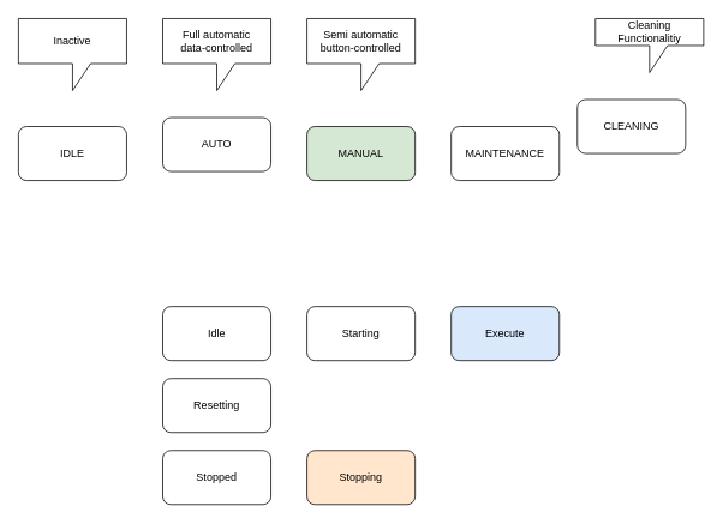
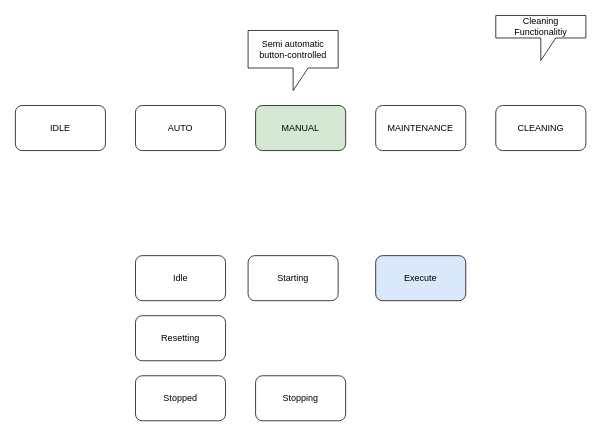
  <mxCell id="0" />
  <mxCell id="1" parent="0" />
  <mxCell id="2" value="IDLE" style="rounded=1;whiteSpace=wrap;html=1;" vertex="1" parent="1"><mxGeometry x="20" y="140" width="120" height="60" as="geometry" /></mxCell>
  <mxCell id="3" value="MANUAL" style="rounded=1;whiteSpace=wrap;html=1;fillColor=#d5e8d4;" vertex="1" parent="1"><mxGeometry x="340" y="140" width="120" height="60" as="geometry" /></mxCell>
- <mxCell id="4" value="AUTO" style="rounded=1;whiteSpace=wrap;html=1;" vertex="1" parent="1"><mxGeometry x="180" y="130" width="120" height="60" as="geometry" /></mxCell>
+ <mxCell id="4" value="AUTO" style="rounded=1;whiteSpace=wrap;html=1;" vertex="1" parent="1"><mxGeometry x="180" y="140" width="120" height="60" as="geometry" /></mxCell>
  <mxCell id="5" value="MAINTENANCE" style="rounded=1;whiteSpace=wrap;html=1;" vertex="1" parent="1"><mxGeometry x="500" y="140" width="120" height="60" as="geometry" /></mxCell>
- <mxCell id="6" value="CLEANING" style="rounded=1;whiteSpace=wrap;html=1;" vertex="1" parent="1"><mxGeometry x="640" y="110" width="120" height="60" as="geometry" /></mxCell>
+ <mxCell id="6" value="CLEANING" style="rounded=1;whiteSpace=wrap;html=1;" vertex="1" parent="1"><mxGeometry x="660" y="140" width="120" height="60" as="geometry" /></mxCell>
  <mxCell id="7" value="Stopped" style="rounded=1;whiteSpace=wrap;html=1;" vertex="1" parent="1"><mxGeometry x="180" y="500" width="120" height="60" as="geometry" /></mxCell>
- <mxCell id="8" value="Stopping" style="rounded=1;whiteSpace=wrap;html=1;fillColor=#ffe6cc;" vertex="1" parent="1"><mxGeometry x="340" y="500" width="120" height="60" as="geometry" /></mxCell>
+ <mxCell id="8" value="Stopping" style="rounded=1;whiteSpace=wrap;html=1;" vertex="1" parent="1"><mxGeometry x="340" y="500" width="120" height="60" as="geometry" /></mxCell>
  <mxCell id="9" value="Idle" style="rounded=1;whiteSpace=wrap;html=1;" vertex="1" parent="1"><mxGeometry x="180" y="340" width="120" height="60" as="geometry" /></mxCell>
- <mxCell id="10" value="Starting" style="rounded=1;whiteSpace=wrap;html=1;" vertex="1" parent="1"><mxGeometry x="340" y="340" width="120" height="60" as="geometry" /></mxCell>
+ <mxCell id="10" value="Starting" style="rounded=1;whiteSpace=wrap;html=1;" vertex="1" parent="1"><mxGeometry x="330" y="340" width="120" height="60" as="geometry" /></mxCell>
  <mxCell id="11" value="Execute" style="rounded=1;whiteSpace=wrap;html=1;fillColor=#dae8fc;" vertex="1" parent="1"><mxGeometry x="500" y="340" width="120" height="60" as="geometry" /></mxCell>
  <mxCell id="12" value="Resetting" style="rounded=1;whiteSpace=wrap;html=1;" vertex="1" parent="1"><mxGeometry x="180" y="420" width="120" height="60" as="geometry" /></mxCell>
- <mxCell id="13" value="Inactive" style="shape=callout;whiteSpace=wrap;html=1;perimeter=calloutPerimeter;" vertex="1" parent="1"><mxGeometry x="20" y="20" width="120" height="80" as="geometry" /></mxCell>
- <mxCell id="14" value="Full automatic&lt;div&gt;data-controlled&lt;/div&gt;" style="shape=callout;whiteSpace=wrap;html=1;perimeter=calloutPerimeter;" vertex="1" parent="1"><mxGeometry x="180" y="20" width="120" height="80" as="geometry" /></mxCell>
- <mxCell id="15" value="Semi automatic&lt;div&gt;button-controlled&lt;/div&gt;" style="shape=callout;whiteSpace=wrap;html=1;perimeter=calloutPerimeter;" vertex="1" parent="1"><mxGeometry x="340" y="20" width="120" height="80" as="geometry" /></mxCell>
+ <mxCell id="15" value="Semi automatic&lt;div&gt;button-controlled&lt;/div&gt;" style="shape=callout;whiteSpace=wrap;html=1;perimeter=calloutPerimeter;" vertex="1" parent="1"><mxGeometry x="330" y="40" width="120" height="80" as="geometry" /></mxCell>
  <mxCell id="16" value="Cleaning Functionalitiy" style="shape=callout;whiteSpace=wrap;html=1;perimeter=calloutPerimeter;" vertex="1" parent="1"><mxGeometry x="660" y="20" width="120" height="60" as="geometry" /></mxCell>
